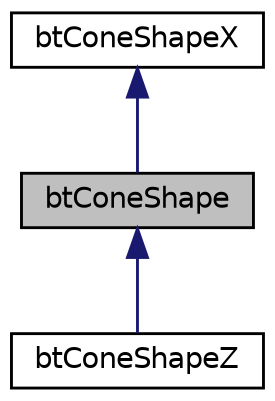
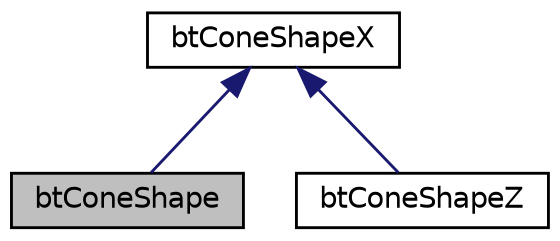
  digraph {
    node [color=black fillcolor=white fontname=Helvetica fontsize=10 shape=record style=filled]
    edge [color=midnightblue dir=back fontname=Helvetica fontsize=10 labelfontname=Helvetica labelfontsize=10 style=solid]
    n1 [fillcolor=grey75 fontcolor=black height=0.2 label=btConeShape width=0.4]
    n2 [height=0.2 label=btConeShapeZ width=0.4]
    n3 [height=0.2 label=btConeShapeX width=0.4]
-   n1 -> n2
+   n3 -> n2
    n3 -> n1
  }
